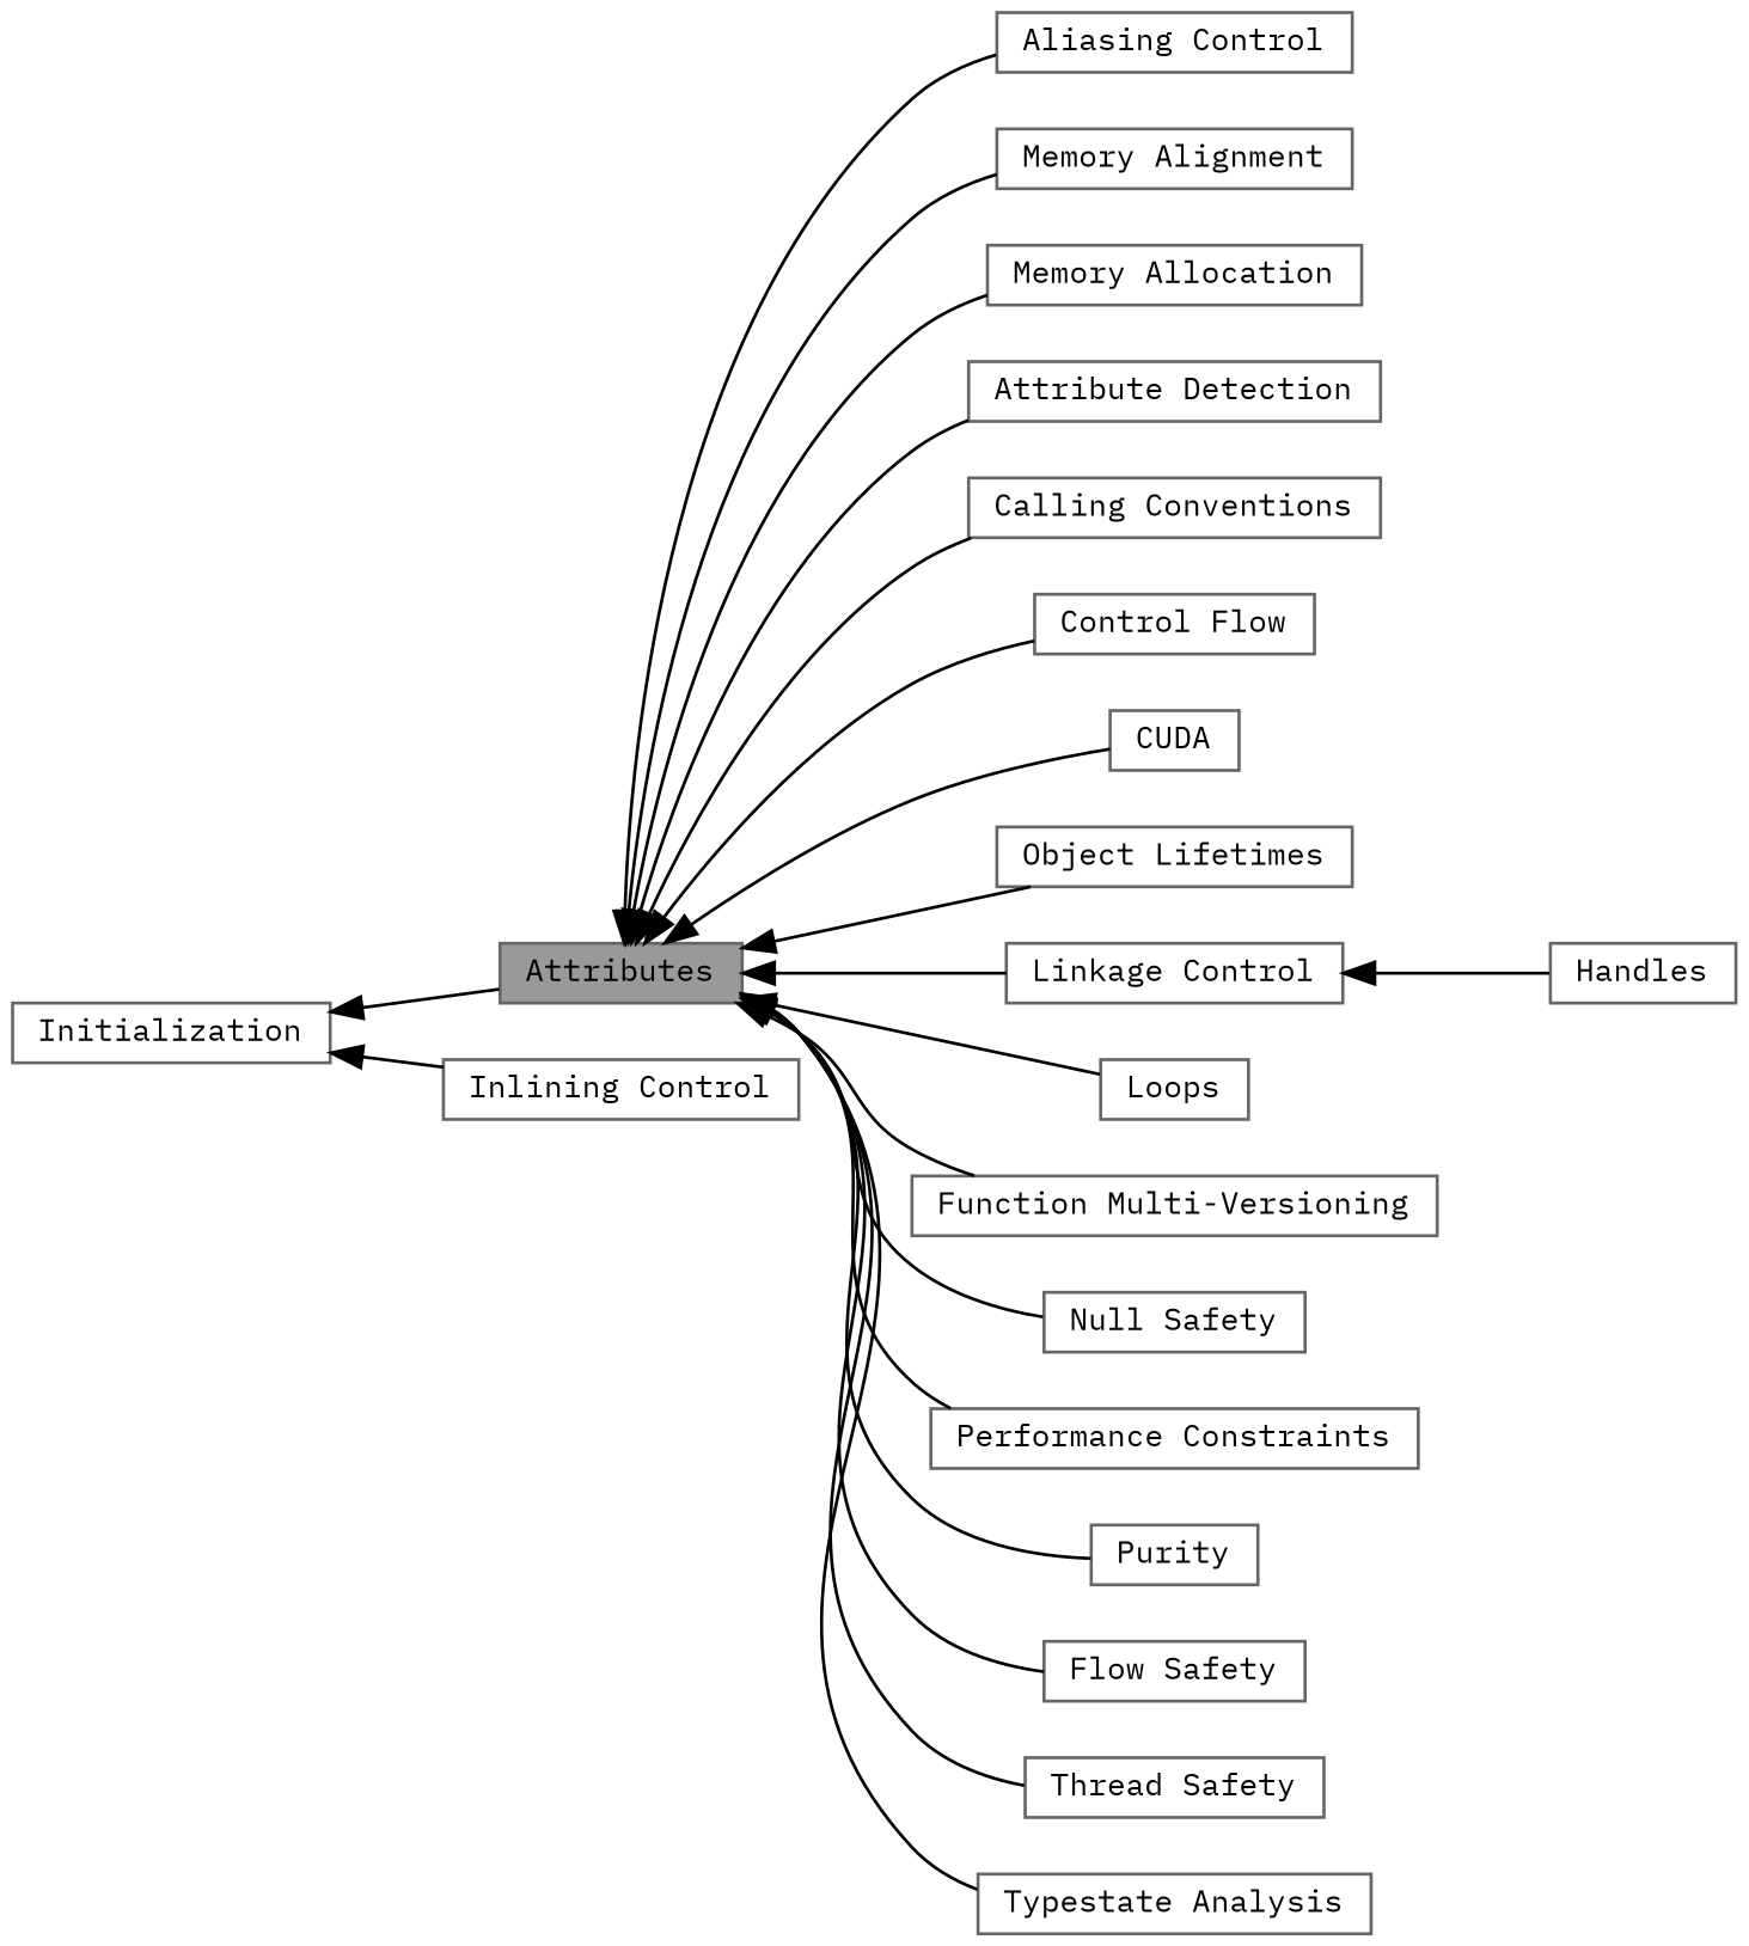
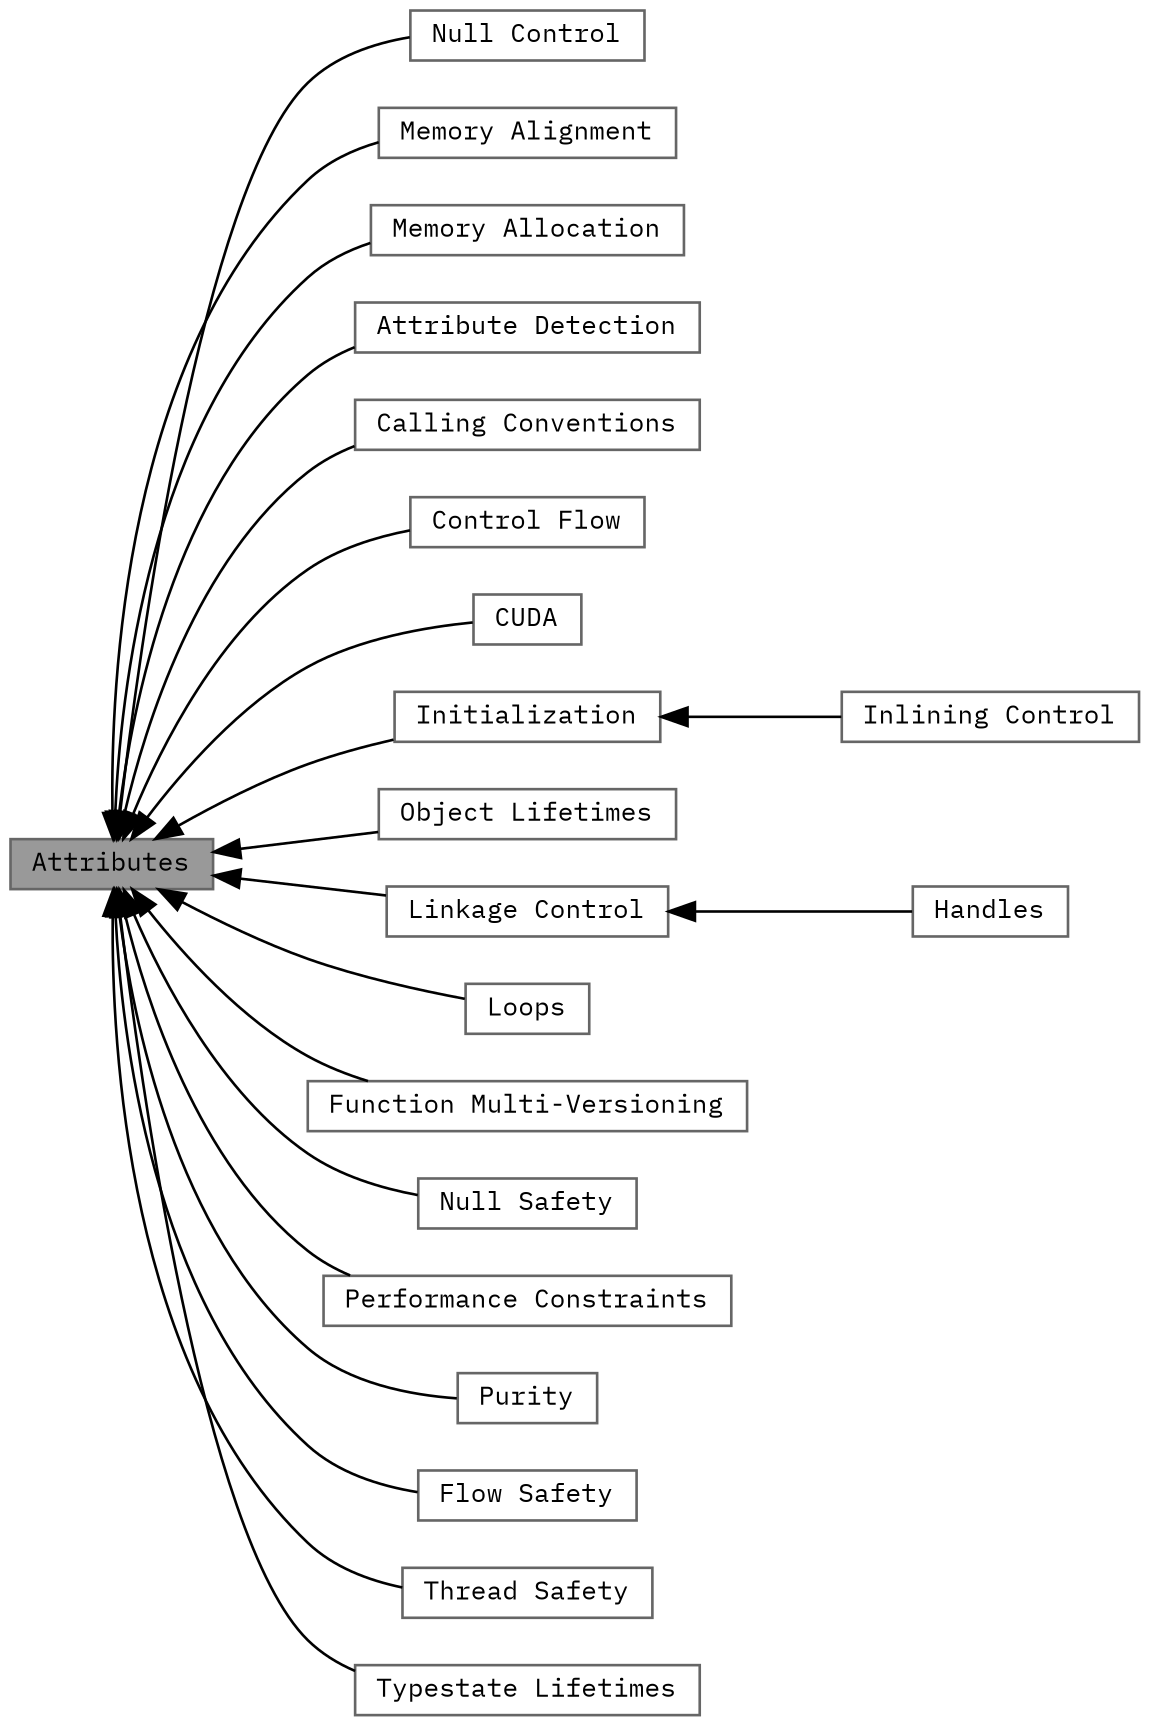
  digraph {
    fontname="IBM Plex Mono"
    rankdir=LR
    node [color=grey40 fillcolor=white fontname="IBM Plex Mono" fontsize=10 shape=box style=filled]
    edge [dir=back fontname="IBM Plex Mono" fontsize=10 labelfontname=Helvetica labelfontsize=10 shape=plaintext style=solid]
-   n1 [height=0.2 label="Aliasing Control" width=0.4]
+   n1 [height=0.2 label="Null Control" width=0.4]
    n2 [height=0.2 label="Memory Alignment" width=0.4]
    n3 [height=0.2 label="Memory Allocation" width=0.4]
    n4 [height=0.2 label="Attribute Detection" width=0.4]
    n5 [color=gray40 fillcolor=grey60 fontcolor=black height=0.2 label=Attributes width=0.4]
    n6 [height=0.2 label="Calling Conventions" width=0.4]
    n7 [height=0.2 label="Control Flow" width=0.4]
    n8 [height=0.2 label=CUDA width=0.4]
    n9 [height=0.2 label=Initialization width=0.4]
    n10 [height=0.2 label="Object Lifetimes" width=0.4]
    n11 [height=0.2 label="Linkage Control" width=0.4]
    n12 [height=0.2 label=Loops width=0.4]
    n13 [height=0.2 label="Function Multi-Versioning" width=0.4]
    n14 [height=0.2 label="Null Safety" width=0.4]
    n15 [height=0.2 label="Performance Constraints" width=0.4]
    n16 [height=0.2 label=Purity width=0.4]
    n17 [height=0.2 label="Flow Safety" width=0.4]
    n18 [height=0.2 label="Thread Safety" width=0.4]
-   n19 [height=0.2 label="Typestate Analysis" width=0.4]
+   n19 [height=0.2 label="Typestate Lifetimes" width=0.4]
    n20 [height=0.2 label=Handles width=0.4]
    n21 [height=0.2 label="Inlining Control" width=0.4]
    n5 -> n1
    n5 -> n2
    n5 -> n3
    n5 -> n4
    n5 -> n6
    n5 -> n7
    n5 -> n8
-   n9 -> n5
+   n5 -> n9
    n5 -> n10
    n5 -> n11
    n5 -> n12
    n5 -> n13
    n5 -> n14
    n5 -> n15
    n5 -> n16
    n5 -> n17
    n5 -> n18
    n5 -> n19
    n9 -> n21
    n11 -> n20
  }
